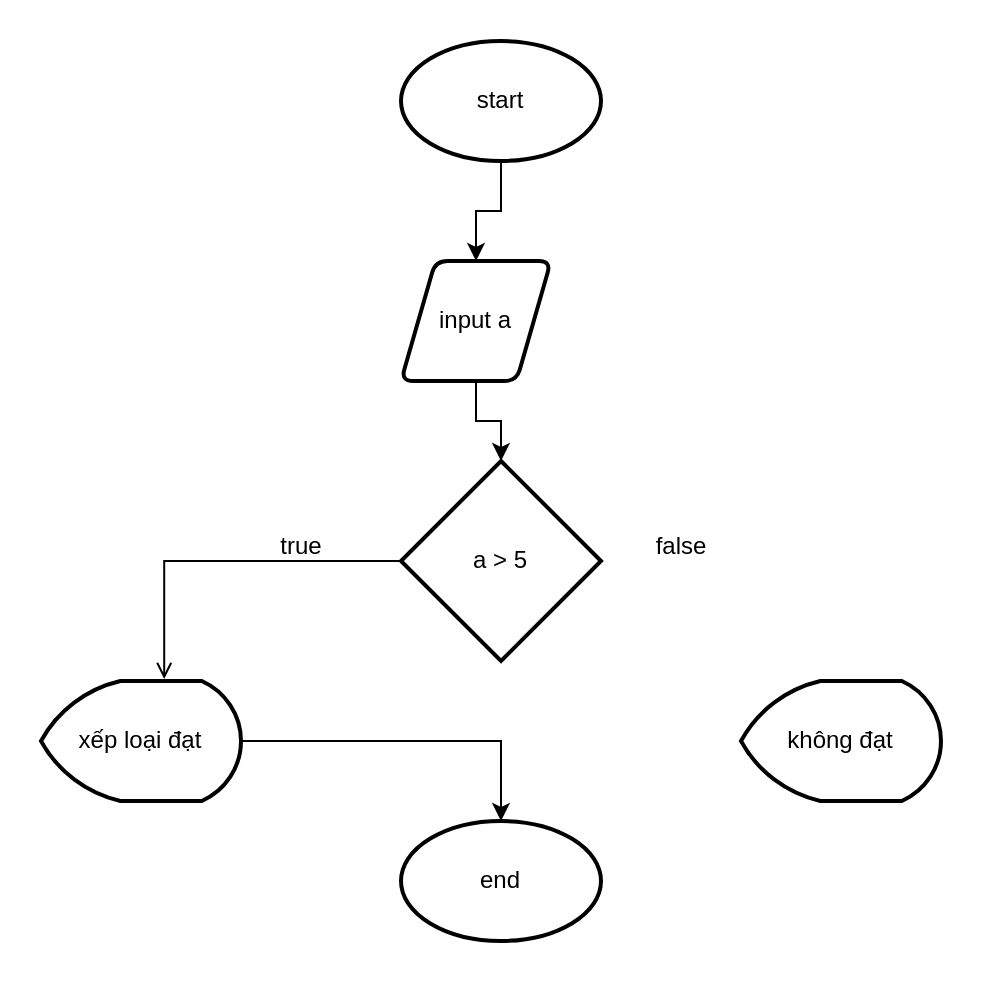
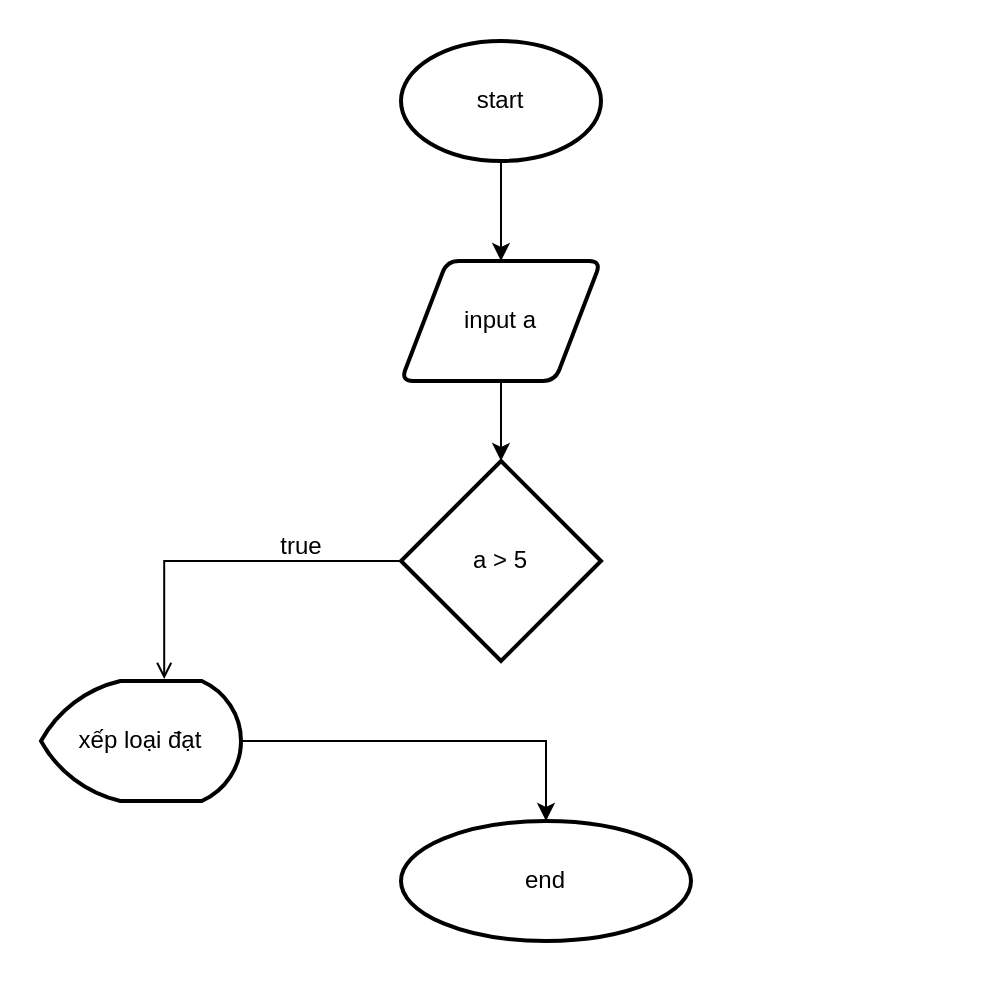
  <mxCell id="0" />
  <mxCell id="1" parent="0" />
  <mxCell id="2" style="edgeStyle=orthogonalEdgeStyle;rounded=0;orthogonalLoop=1;jettySize=auto;html=1;" edge="1" parent="1" source="3" target="4"><mxGeometry relative="1" as="geometry" /></mxCell>
  <mxCell id="3" value="start" style="strokeWidth=2;html=1;shape=mxgraph.flowchart.start_1;whiteSpace=wrap;" vertex="1" parent="1"><mxGeometry x="200" y="20" width="100" height="60" as="geometry" /></mxCell>
- <mxCell id="4" value="input a" style="shape=parallelogram;html=1;strokeWidth=2;perimeter=parallelogramPerimeter;whiteSpace=wrap;rounded=1;arcSize=12;size=0.23;" vertex="1" parent="1"><mxGeometry x="200" y="130" width="75" height="60" as="geometry" /></mxCell>
- <mxCell id="5" value="end" style="strokeWidth=2;html=1;shape=mxgraph.flowchart.start_1;whiteSpace=wrap;" vertex="1" parent="1"><mxGeometry x="200" y="410" width="100" height="60" as="geometry" /></mxCell>
+ <mxCell id="4" value="input a" style="shape=parallelogram;html=1;strokeWidth=2;perimeter=parallelogramPerimeter;whiteSpace=wrap;rounded=1;arcSize=12;size=0.23;" vertex="1" parent="1"><mxGeometry x="200" y="130" width="100" height="60" as="geometry" /></mxCell>
+ <mxCell id="5" value="end" style="strokeWidth=2;html=1;shape=mxgraph.flowchart.start_1;whiteSpace=wrap;" vertex="1" parent="1"><mxGeometry x="200" y="410" width="145" height="60" as="geometry" /></mxCell>
  <mxCell id="6" value="xếp loại đạt" style="strokeWidth=2;html=1;shape=mxgraph.flowchart.display;whiteSpace=wrap;" vertex="1" parent="1"><mxGeometry x="20" y="340" width="100" height="60" as="geometry" /></mxCell>
  <mxCell id="7" style="edgeStyle=orthogonalEdgeStyle;rounded=0;orthogonalLoop=1;jettySize=auto;html=1;entryX=0.5;entryY=0;entryDx=0;entryDy=0;entryPerimeter=0;" edge="1" parent="1" source="6" target="5"><mxGeometry relative="1" as="geometry" /></mxCell>
  <mxCell id="8" value="a &amp;gt; 5" style="strokeWidth=2;html=1;shape=mxgraph.flowchart.decision;whiteSpace=wrap;" vertex="1" parent="1"><mxGeometry x="200" y="230" width="100" height="100" as="geometry" /></mxCell>
  <mxCell id="9" style="edgeStyle=orthogonalEdgeStyle;rounded=0;orthogonalLoop=1;jettySize=auto;html=1;entryX=0.616;entryY=-0.017;entryDx=0;entryDy=0;entryPerimeter=0;endArrow=open;" edge="1" parent="1" source="8" target="6"><mxGeometry relative="1" as="geometry" /></mxCell>
- <mxCell id="10" value="không đạt" style="strokeWidth=2;html=1;shape=mxgraph.flowchart.display;whiteSpace=wrap;" vertex="1" parent="1"><mxGeometry x="370" y="340" width="100" height="60" as="geometry" /></mxCell>
  <mxCell id="11" value="true" style="text;html=1;align=center;verticalAlign=middle;resizable=0;points=[];autosize=1;strokeColor=none;fillColor=none;" vertex="1" parent="1"><mxGeometry x="130" y="258" width="40" height="30" as="geometry" /></mxCell>
- <mxCell id="12" value="false" style="text;html=1;align=center;verticalAlign=middle;resizable=0;points=[];autosize=1;strokeColor=none;fillColor=none;" vertex="1" parent="1"><mxGeometry x="315" y="258" width="50" height="30" as="geometry" /></mxCell>
  <mxCell id="13" style="edgeStyle=orthogonalEdgeStyle;rounded=0;orthogonalLoop=1;jettySize=auto;html=1;entryX=0.5;entryY=0;entryDx=0;entryDy=0;entryPerimeter=0;" edge="1" parent="1" source="4" target="8"><mxGeometry relative="1" as="geometry" /></mxCell>
